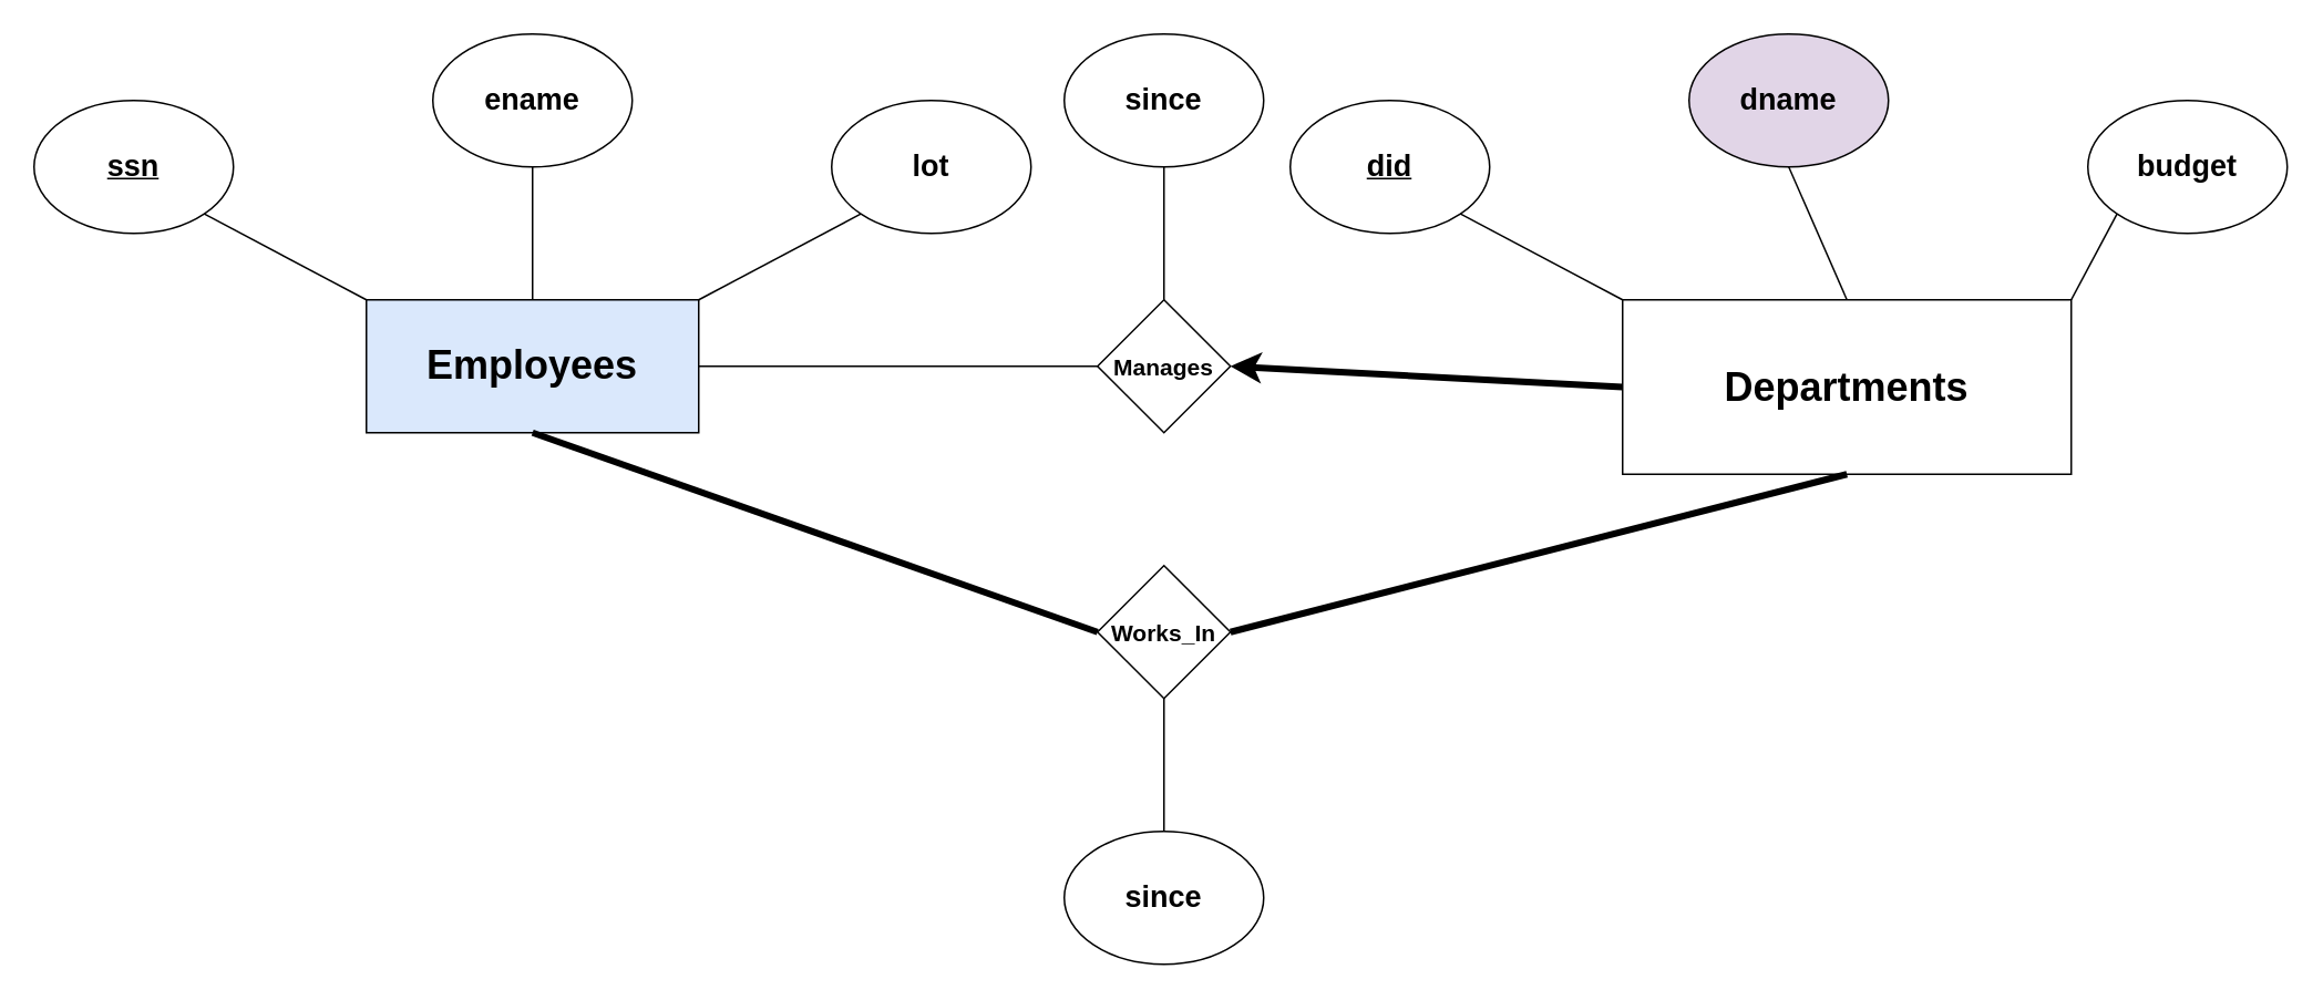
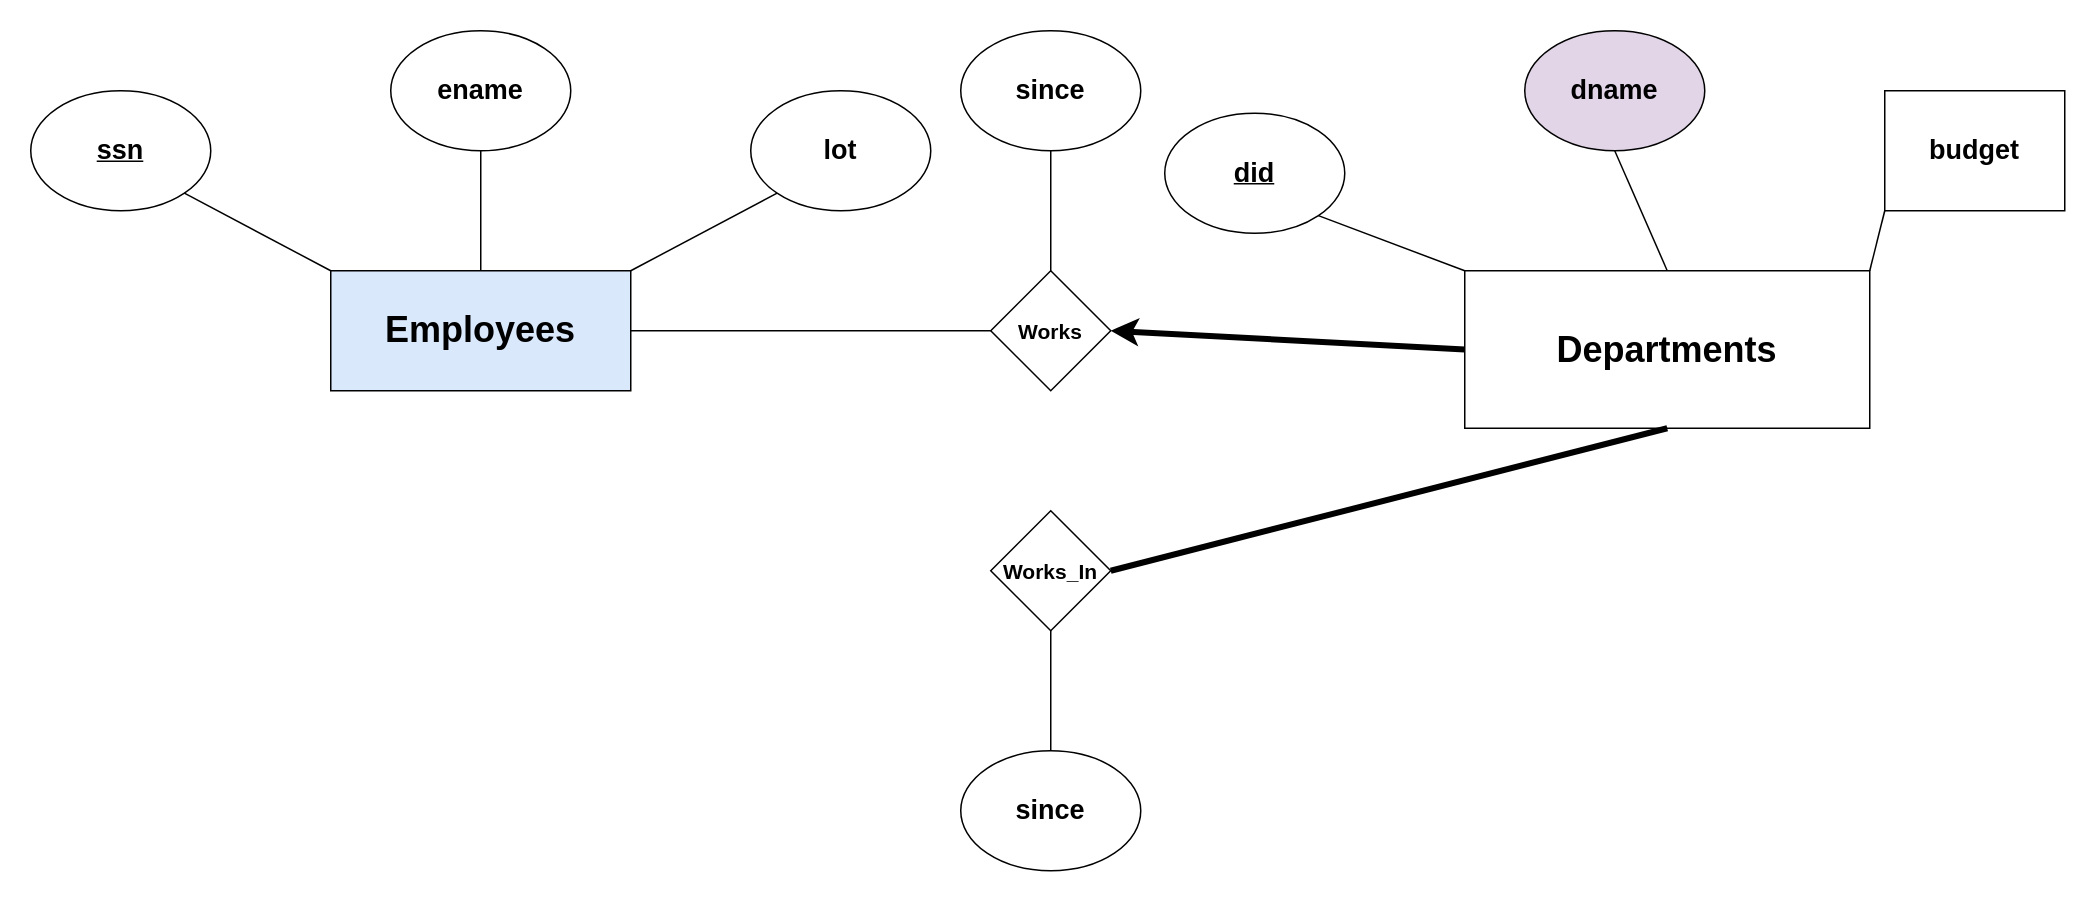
  <mxCell id="0" />
  <mxCell id="1" parent="0" />
  <mxCell id="2" value="&lt;b&gt;&lt;font style=&quot;font-size: 24px;&quot;&gt;Employees&lt;/font&gt;&lt;/b&gt;" style="rounded=0;whiteSpace=wrap;html=1;fillColor=#dae8fc;" parent="1" vertex="1"><mxGeometry x="220" y="180" width="200" height="80" as="geometry" /></mxCell>
  <mxCell id="3" value="&lt;b&gt;&lt;u&gt;&lt;font style=&quot;font-size: 18px;&quot;&gt;ssn&lt;/font&gt;&lt;/u&gt;&lt;/b&gt;" style="ellipse;whiteSpace=wrap;html=1;" parent="1" vertex="1"><mxGeometry y="60" width="120" height="80" as="geometry" x="20" /></mxCell>
  <mxCell id="4" value="&lt;font style=&quot;font-size: 18px;&quot;&gt;&lt;b style=&quot;&quot;&gt;ename&lt;/b&gt;&lt;/font&gt;" style="ellipse;whiteSpace=wrap;html=1;" parent="1" vertex="1"><mxGeometry x="260" y="20" width="120" height="80" as="geometry" /></mxCell>
  <mxCell id="5" value="&lt;b&gt;&lt;font style=&quot;font-size: 18px;&quot;&gt;lot&lt;/font&gt;&lt;/b&gt;" style="ellipse;whiteSpace=wrap;html=1;" parent="1" vertex="1"><mxGeometry x="500" y="60" width="120" height="80" as="geometry" /></mxCell>
  <mxCell id="6" value="" style="endArrow=none;html=1;rounded=0;entryX=0;entryY=0;entryDx=0;entryDy=0;exitX=1;exitY=1;exitDx=0;exitDy=0;" parent="1" source="3" target="2" edge="1"><mxGeometry width="50" height="50" relative="1" as="geometry"><mxPoint x="290" y="440" as="sourcePoint" /><mxPoint x="340" y="390" as="targetPoint" /></mxGeometry></mxCell>
  <mxCell id="7" value="" style="endArrow=none;html=1;rounded=0;entryX=1;entryY=0;entryDx=0;entryDy=0;exitX=0;exitY=1;exitDx=0;exitDy=0;" parent="1" source="5" target="2" edge="1"><mxGeometry width="50" height="50" relative="1" as="geometry"><mxPoint x="560" y="210" as="sourcePoint" /><mxPoint x="657.574" y="261.716" as="targetPoint" /></mxGeometry></mxCell>
  <mxCell id="8" value="" style="endArrow=none;html=1;rounded=0;entryX=0.5;entryY=0;entryDx=0;entryDy=0;exitX=0.5;exitY=1;exitDx=0;exitDy=0;" parent="1" source="4" target="2" edge="1"><mxGeometry width="50" height="50" relative="1" as="geometry"><mxPoint x="330" y="150" as="sourcePoint" /><mxPoint x="427.574" y="201.716" as="targetPoint" /></mxGeometry></mxCell>
- <mxCell id="9" value="&lt;font style=&quot;font-size: 14px;&quot;&gt;&lt;b&gt;Manages&lt;/b&gt;&lt;/font&gt;" style="rhombus;whiteSpace=wrap;html=1;fontSize=18;" parent="1" vertex="1"><mxGeometry x="660" y="180" width="80" height="80" as="geometry" /></mxCell>
+ <mxCell id="9" value="&lt;font style=&quot;font-size: 14px;&quot;&gt;&lt;b&gt;Works&lt;/b&gt;&lt;/font&gt;" style="rhombus;whiteSpace=wrap;html=1;fontSize=18;" parent="1" vertex="1"><mxGeometry x="660" y="180" width="80" height="80" as="geometry" /></mxCell>
  <mxCell id="10" value="" style="endArrow=none;html=1;rounded=0;fontSize=18;entryX=0;entryY=0.5;entryDx=0;entryDy=0;exitX=1;exitY=0.5;exitDx=0;exitDy=0;" parent="1" source="2" target="9" edge="1"><mxGeometry width="50" height="50" relative="1" as="geometry"><mxPoint x="760" y="430" as="sourcePoint" /><mxPoint x="810" y="380" as="targetPoint" /></mxGeometry></mxCell>
  <mxCell id="11" value="" style="endArrow=none;html=1;rounded=0;fontSize=18;entryX=0;entryY=0.5;entryDx=0;entryDy=0;exitX=1;exitY=0.5;exitDx=0;exitDy=0;strokeColor=default;startArrow=classic;startFill=1;strokeWidth=4;" parent="1" target="12" edge="1"><mxGeometry width="50" height="50" relative="1" as="geometry"><mxPoint x="740" y="220" as="sourcePoint" /><mxPoint x="341.08" y="400.08" as="targetPoint" /></mxGeometry></mxCell>
  <mxCell id="12" value="&lt;b&gt;&lt;font style=&quot;font-size: 24px;&quot;&gt;Departments&lt;/font&gt;&lt;/b&gt;" style="rounded=0;whiteSpace=wrap;html=1;" parent="1" vertex="1"><mxGeometry x="976" y="180" width="270" height="105" as="geometry" /></mxCell>
- <mxCell id="13" value="&lt;b&gt;&lt;u&gt;&lt;font style=&quot;font-size: 18px;&quot;&gt;did&lt;/font&gt;&lt;/u&gt;&lt;/b&gt;" style="ellipse;whiteSpace=wrap;html=1;" parent="1" vertex="1"><mxGeometry x="776" y="60" width="120" height="80" as="geometry" /></mxCell>
+ <mxCell id="13" value="&lt;b&gt;&lt;u&gt;&lt;font style=&quot;font-size: 18px;&quot;&gt;did&lt;/font&gt;&lt;/u&gt;&lt;/b&gt;" style="ellipse;whiteSpace=wrap;html=1;" parent="1" vertex="1"><mxGeometry x="776" y="75" width="120" height="80" as="geometry" /></mxCell>
  <mxCell id="14" value="&lt;font style=&quot;font-size: 18px;&quot;&gt;&lt;b style=&quot;&quot;&gt;dname&lt;/b&gt;&lt;/font&gt;" style="ellipse;whiteSpace=wrap;html=1;fillColor=#e1d5e7;" parent="1" vertex="1"><mxGeometry x="1016" y="20" width="120" height="80" as="geometry" /></mxCell>
- <mxCell id="15" value="&lt;b&gt;&lt;font style=&quot;font-size: 18px;&quot;&gt;budget&lt;/font&gt;&lt;/b&gt;" style="ellipse;whiteSpace=wrap;html=1;" parent="1" vertex="1"><mxGeometry x="1256" y="60" width="120" height="80" as="geometry" /></mxCell>
+ <mxCell id="15" value="&lt;b&gt;&lt;font style=&quot;font-size: 18px;&quot;&gt;budget&lt;/font&gt;&lt;/b&gt;" style="whiteSpace=wrap;html=1;rounded=0;" parent="1" vertex="1"><mxGeometry x="1256" y="60" width="120" height="80" as="geometry" /></mxCell>
  <mxCell id="16" value="" style="endArrow=none;html=1;rounded=0;entryX=0;entryY=0;entryDx=0;entryDy=0;exitX=1;exitY=1;exitDx=0;exitDy=0;" parent="1" source="13" target="12" edge="1"><mxGeometry width="50" height="50" relative="1" as="geometry"><mxPoint x="1046" y="440" as="sourcePoint" /><mxPoint x="1096" y="390" as="targetPoint" /></mxGeometry></mxCell>
  <mxCell id="17" value="" style="endArrow=none;html=1;rounded=0;entryX=1;entryY=0;entryDx=0;entryDy=0;exitX=0;exitY=1;exitDx=0;exitDy=0;" parent="1" source="15" target="12" edge="1"><mxGeometry width="50" height="50" relative="1" as="geometry"><mxPoint x="1316" y="210" as="sourcePoint" /><mxPoint x="1413.574" y="261.716" as="targetPoint" /></mxGeometry></mxCell>
  <mxCell id="18" value="" style="endArrow=none;html=1;rounded=0;entryX=0.5;entryY=0;entryDx=0;entryDy=0;exitX=0.5;exitY=1;exitDx=0;exitDy=0;" parent="1" source="14" target="12" edge="1"><mxGeometry width="50" height="50" relative="1" as="geometry"><mxPoint x="1086" y="150" as="sourcePoint" /><mxPoint x="1183.574" y="201.716" as="targetPoint" /></mxGeometry></mxCell>
  <mxCell id="19" value="&lt;b&gt;&lt;font style=&quot;font-size: 18px;&quot;&gt;since&lt;/font&gt;&lt;/b&gt;" style="ellipse;whiteSpace=wrap;html=1;" parent="1" vertex="1"><mxGeometry x="640" y="20" width="120" height="80" as="geometry" /></mxCell>
  <mxCell id="20" value="" style="endArrow=none;html=1;rounded=0;fontSize=18;entryX=0.5;entryY=0;entryDx=0;entryDy=0;exitX=0.5;exitY=1;exitDx=0;exitDy=0;" parent="1" source="19" target="9" edge="1"><mxGeometry width="50" height="50" relative="1" as="geometry"><mxPoint x="430" y="230" as="sourcePoint" /><mxPoint x="670" y="230" as="targetPoint" /></mxGeometry></mxCell>
  <mxCell id="21" value="&lt;font style=&quot;font-size: 14px&quot;&gt;&lt;b&gt;Works_In&lt;/b&gt;&lt;/font&gt;" style="rhombus;whiteSpace=wrap;html=1;fontSize=18;" parent="1" vertex="1"><mxGeometry x="660" y="340" width="80" height="80" as="geometry" /></mxCell>
- <mxCell id="22" value="" style="endArrow=none;html=1;rounded=0;strokeWidth=4;fontFamily=Helvetica;entryX=0.5;entryY=1;entryDx=0;entryDy=0;exitX=0;exitY=0.5;exitDx=0;exitDy=0;" parent="1" source="21" target="2" edge="1"><mxGeometry width="50" height="50" relative="1" as="geometry"><mxPoint x="720" y="340" as="sourcePoint" /><mxPoint x="770" y="290" as="targetPoint" /></mxGeometry></mxCell>
  <mxCell id="23" value="" style="endArrow=none;html=1;rounded=0;strokeWidth=4;fontFamily=Helvetica;entryX=0.5;entryY=1;entryDx=0;entryDy=0;exitX=1;exitY=0.5;exitDx=0;exitDy=0;" parent="1" source="21" target="12" edge="1"><mxGeometry width="50" height="50" relative="1" as="geometry"><mxPoint x="670" y="390" as="sourcePoint" /><mxPoint x="330" y="270" as="targetPoint" /></mxGeometry></mxCell>
  <mxCell id="24" value="&lt;b&gt;&lt;font style=&quot;font-size: 18px;&quot;&gt;since&lt;/font&gt;&lt;/b&gt;" style="ellipse;whiteSpace=wrap;html=1;" parent="1" vertex="1"><mxGeometry x="640" y="500" width="120" height="80" as="geometry" /></mxCell>
  <mxCell id="25" value="" style="endArrow=none;html=1;rounded=0;fontSize=18;entryX=0.5;entryY=1;entryDx=0;entryDy=0;" parent="1" target="21" edge="1"><mxGeometry width="50" height="50" relative="1" as="geometry"><mxPoint x="700" y="500" as="sourcePoint" /><mxPoint x="700" y="660" as="targetPoint" /></mxGeometry></mxCell>
